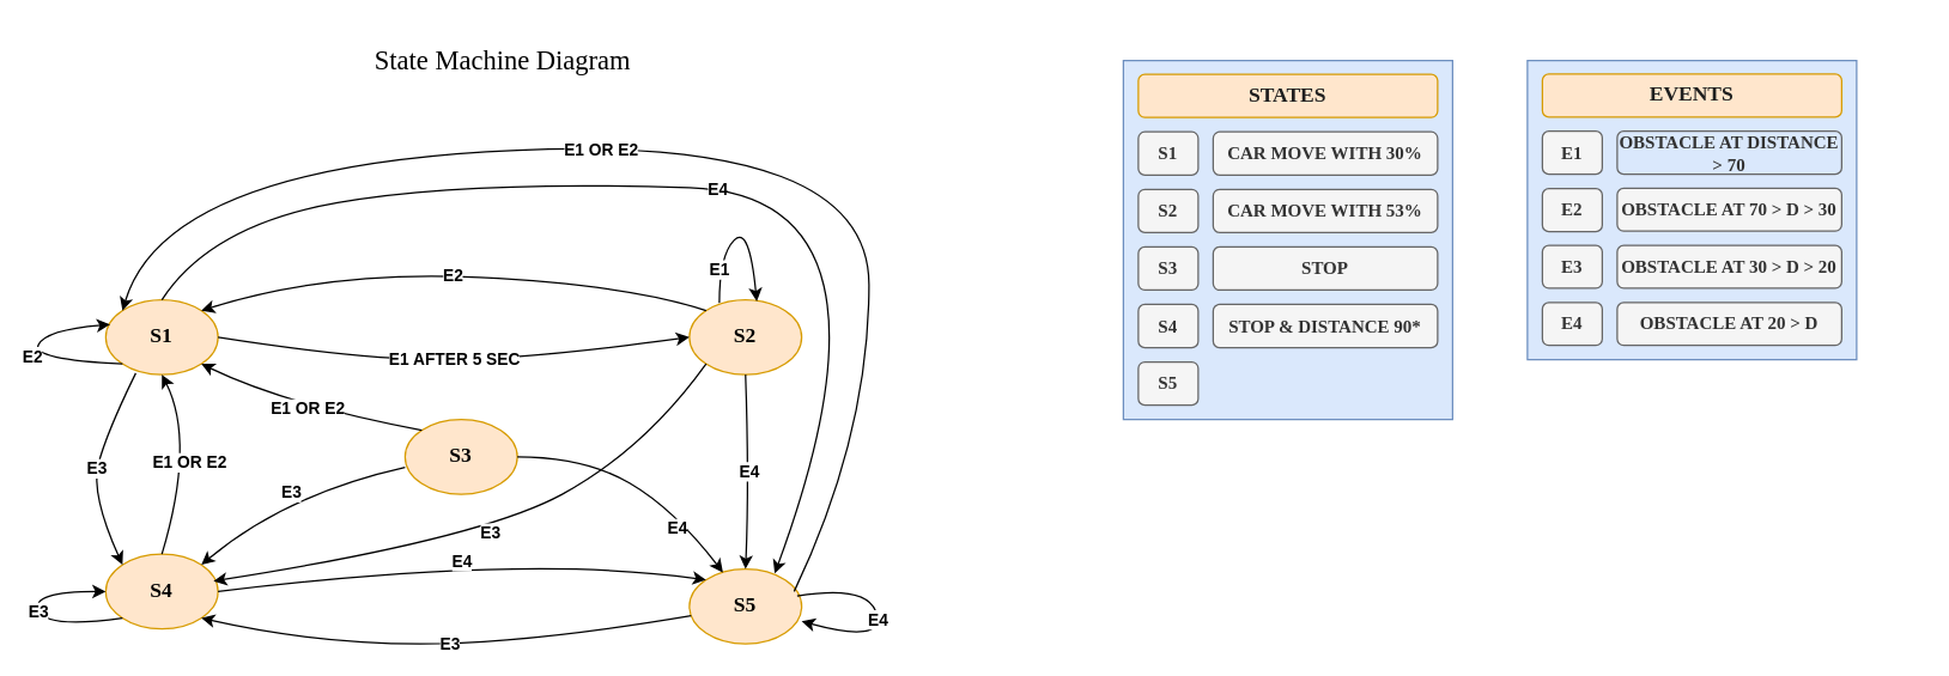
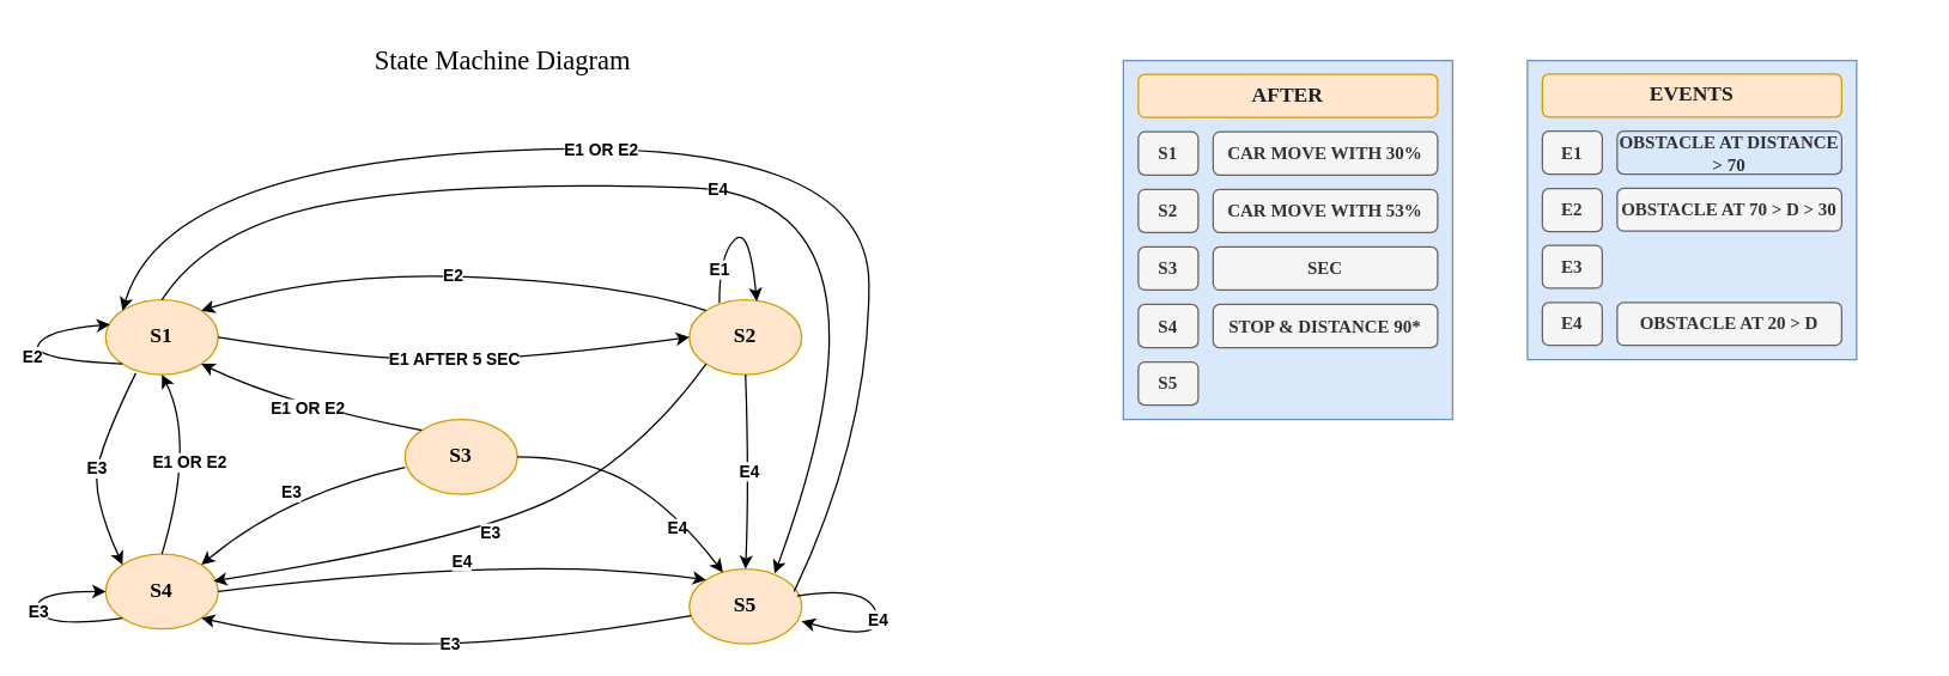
  <mxCell id="0" />
  <mxCell id="1" parent="0" />
  <mxCell id="2" value="&lt;font style=&quot;font-size: 14px;&quot; face=&quot;Calibri&quot;&gt;&lt;b&gt;S3&lt;/b&gt;&lt;/font&gt;" style="ellipse;whiteSpace=wrap;html=1;rounded=0;shadow=0;comic=0;labelBackgroundColor=none;strokeWidth=1;fontFamily=Verdana;fontSize=12;align=center;fillColor=#ffe6cc;strokeColor=#d79b00;" parent="1" vertex="1"><mxGeometry x="270" y="280" width="75" height="50" as="geometry" /></mxCell>
  <mxCell id="3" value="&lt;font style=&quot;font-size: 14px;&quot; face=&quot;Calibri&quot;&gt;&lt;b&gt;S1&lt;/b&gt;&lt;/font&gt;" style="ellipse;whiteSpace=wrap;html=1;rounded=0;shadow=0;comic=0;labelBackgroundColor=none;strokeWidth=1;fontFamily=Verdana;fontSize=12;align=center;fillColor=#ffe6cc;strokeColor=#d79b00;" parent="1" vertex="1"><mxGeometry x="70" y="200" width="75" height="50" as="geometry" /></mxCell>
  <mxCell id="4" value="&lt;font style=&quot;font-size: 14px;&quot; face=&quot;Calibri&quot;&gt;&lt;b&gt;S2&lt;/b&gt;&lt;/font&gt;" style="ellipse;whiteSpace=wrap;html=1;rounded=0;shadow=0;comic=0;labelBackgroundColor=none;strokeWidth=1;fontFamily=Verdana;fontSize=12;align=center;fillColor=#ffe6cc;strokeColor=#d79b00;" parent="1" vertex="1"><mxGeometry x="460" y="200" width="75" height="50" as="geometry" /></mxCell>
  <mxCell id="5" value="&lt;font style=&quot;font-size: 14px;&quot; face=&quot;Calibri&quot;&gt;&lt;b&gt;S4&lt;/b&gt;&lt;/font&gt;" style="ellipse;whiteSpace=wrap;html=1;rounded=0;shadow=0;comic=0;labelBackgroundColor=none;strokeWidth=1;fontFamily=Verdana;fontSize=12;align=center;fillColor=#ffe6cc;strokeColor=#d79b00;" parent="1" vertex="1"><mxGeometry x="70" y="370" width="75" height="50" as="geometry" /></mxCell>
  <mxCell id="6" value="&lt;font style=&quot;font-size: 14px;&quot; face=&quot;Calibri&quot;&gt;&lt;b&gt;S5&lt;/b&gt;&lt;/font&gt;" style="ellipse;whiteSpace=wrap;html=1;rounded=0;shadow=0;comic=0;labelBackgroundColor=none;strokeWidth=1;fontFamily=Verdana;fontSize=12;align=center;fillColor=#ffe6cc;strokeColor=#d79b00;" parent="1" vertex="1"><mxGeometry x="460" y="380" width="75" height="50" as="geometry" /></mxCell>
  <mxCell id="7" value="&lt;span&gt;E1 AFTER 5 SEC&lt;/span&gt;" style="curved=1;endArrow=classic;html=1;rounded=0;exitX=1;exitY=0.5;exitDx=0;exitDy=0;entryX=0;entryY=0.5;entryDx=0;entryDy=0;fontFamily=Helvetica;fontStyle=1" parent="1" source="3" target="4" edge="1"><mxGeometry width="50" height="50" relative="1" as="geometry"><mxPoint x="300" y="340" as="sourcePoint" /><mxPoint x="350" y="290" as="targetPoint" /><Array as="points"><mxPoint x="240" y="240" /><mxPoint x="350" y="240" /></Array></mxGeometry></mxCell>
  <mxCell id="8" value="E2" style="curved=1;endArrow=classic;html=1;rounded=0;exitX=0;exitY=0;exitDx=0;exitDy=0;entryX=1;entryY=0;entryDx=0;entryDy=0;fontStyle=1" parent="1" source="4" target="3" edge="1"><mxGeometry width="50" height="50" relative="1" as="geometry"><mxPoint x="300" y="340" as="sourcePoint" /><mxPoint x="350" y="290" as="targetPoint" /><Array as="points"><mxPoint x="420" y="190" /><mxPoint x="220" y="180" /></Array></mxGeometry></mxCell>
  <mxCell id="9" value="E2" style="curved=1;endArrow=classic;html=1;rounded=0;exitX=0;exitY=1;exitDx=0;exitDy=0;entryX=0.039;entryY=0.329;entryDx=0;entryDy=0;entryPerimeter=0;fontStyle=1" parent="1" source="3" target="3" edge="1"><mxGeometry width="50" height="50" relative="1" as="geometry"><mxPoint x="10" y="180" as="sourcePoint" /><mxPoint x="60" y="130" as="targetPoint" /><Array as="points"><mxPoint x="20" y="240" /><mxPoint x="30" y="220" /></Array></mxGeometry></mxCell>
  <mxCell id="10" value="E1 OR E2" style="curved=1;endArrow=classic;html=1;rounded=0;exitX=0.5;exitY=0;exitDx=0;exitDy=0;entryX=0.5;entryY=1;entryDx=0;entryDy=0;fontStyle=1" parent="1" source="5" target="3" edge="1"><mxGeometry width="50" height="50" relative="1" as="geometry"><mxPoint x="100" y="345" as="sourcePoint" /><mxPoint x="150" y="295" as="targetPoint" /><Array as="points"><mxPoint x="130" y="295" /></Array></mxGeometry></mxCell>
  <mxCell id="11" value="E3" style="curved=1;endArrow=classic;html=1;rounded=0;exitX=0.267;exitY=0.98;exitDx=0;exitDy=0;exitPerimeter=0;entryX=0;entryY=0;entryDx=0;entryDy=0;fontStyle=1" parent="1" source="3" target="5" edge="1"><mxGeometry width="50" height="50" relative="1" as="geometry"><mxPoint x="-60" y="350" as="sourcePoint" /><mxPoint x="-10" y="300" as="targetPoint" /><Array as="points"><mxPoint x="70" y="290" /><mxPoint x="60" y="330" /></Array></mxGeometry></mxCell>
  <mxCell id="12" value="E3" style="curved=1;endArrow=classic;html=1;rounded=0;entryX=0;entryY=0.5;entryDx=0;entryDy=0;exitX=0;exitY=1;exitDx=0;exitDy=0;fontStyle=1" parent="1" source="5" target="5" edge="1"><mxGeometry width="50" height="50" relative="1" as="geometry"><mxPoint x="-20" y="450" as="sourcePoint" /><mxPoint x="30" y="400" as="targetPoint" /><Array as="points"><mxPoint x="30" y="420" /><mxPoint x="20" y="395" /></Array></mxGeometry></mxCell>
  <mxCell id="13" value="E1 OR E2" style="curved=1;endArrow=classic;html=1;rounded=0;exitX=0;exitY=0;exitDx=0;exitDy=0;entryX=1;entryY=1;entryDx=0;entryDy=0;fontStyle=1" parent="1" source="2" target="3" edge="1"><mxGeometry width="50" height="50" relative="1" as="geometry"><mxPoint x="190" y="280" as="sourcePoint" /><mxPoint x="240" y="230" as="targetPoint" /><Array as="points"><mxPoint x="190" y="270" /></Array></mxGeometry></mxCell>
  <mxCell id="14" value="E3" style="curved=1;endArrow=classic;html=1;rounded=0;exitX=0;exitY=0.64;exitDx=0;exitDy=0;exitPerimeter=0;entryX=1;entryY=0;entryDx=0;entryDy=0;fontStyle=1" parent="1" source="2" target="5" edge="1"><mxGeometry width="50" height="50" relative="1" as="geometry"><mxPoint x="170" y="420" as="sourcePoint" /><mxPoint x="220" y="370" as="targetPoint" /><Array as="points"><mxPoint x="190" y="330" /></Array></mxGeometry></mxCell>
  <mxCell id="15" value="E4" style="curved=1;endArrow=classic;html=1;rounded=0;exitX=1;exitY=0.5;exitDx=0;exitDy=0;entryX=0.299;entryY=0.046;entryDx=0;entryDy=0;entryPerimeter=0;fontStyle=1" parent="1" source="2" target="6" edge="1"><mxGeometry x="0.501" y="-6" width="50" height="50" relative="1" as="geometry"><mxPoint x="400" y="310" as="sourcePoint" /><mxPoint x="450" y="260" as="targetPoint" /><Array as="points"><mxPoint x="390" y="305" /><mxPoint x="450" y="340" /></Array><mxPoint as="offset" /></mxGeometry></mxCell>
  <mxCell id="16" value="E4" style="curved=1;endArrow=classic;html=1;rounded=0;exitX=0.96;exitY=0.36;exitDx=0;exitDy=0;exitPerimeter=0;entryX=1;entryY=0.7;entryDx=0;entryDy=0;entryPerimeter=0;fontStyle=1" parent="1" source="6" target="6" edge="1"><mxGeometry width="50" height="50" relative="1" as="geometry"><mxPoint x="560" y="370" as="sourcePoint" /><mxPoint x="610" y="320" as="targetPoint" /><Array as="points"><mxPoint x="580" y="390" /><mxPoint x="590" y="430" /></Array></mxGeometry></mxCell>
  <mxCell id="17" value="E4" style="curved=1;endArrow=classic;html=1;rounded=0;exitX=0.5;exitY=1;exitDx=0;exitDy=0;entryX=0.5;entryY=0;entryDx=0;entryDy=0;fontStyle=1" parent="1" source="4" target="6" edge="1"><mxGeometry width="50" height="50" relative="1" as="geometry"><mxPoint x="560" y="260" as="sourcePoint" /><mxPoint x="610" y="210" as="targetPoint" /><Array as="points"><mxPoint x="500" y="320" /></Array></mxGeometry></mxCell>
  <mxCell id="18" value="E4" style="curved=1;endArrow=classic;html=1;rounded=0;exitX=0.5;exitY=0;exitDx=0;exitDy=0;entryX=0.76;entryY=0.06;entryDx=0;entryDy=0;entryPerimeter=0;fontStyle=1" parent="1" source="3" target="6" edge="1"><mxGeometry width="50" height="50" relative="1" as="geometry"><mxPoint x="130" y="150" as="sourcePoint" /><mxPoint x="180" y="100" as="targetPoint" /><Array as="points"><mxPoint x="140" y="150" /><mxPoint x="310" y="120" /><mxPoint x="610" y="130" /></Array></mxGeometry></mxCell>
  <mxCell id="19" value="&lt;span&gt;E1 OR E2&lt;/span&gt;" style="curved=1;endArrow=classic;html=1;rounded=0;exitX=0.933;exitY=0.3;exitDx=0;exitDy=0;exitPerimeter=0;entryX=0;entryY=0;entryDx=0;entryDy=0;fontStyle=1" parent="1" source="6" target="3" edge="1"><mxGeometry x="0.118" y="2" width="50" height="50" relative="1" as="geometry"><mxPoint x="560" y="370" as="sourcePoint" /><mxPoint x="610" y="320" as="targetPoint" /><Array as="points"><mxPoint x="580" y="290" /><mxPoint x="580" y="90" /><mxPoint x="110" y="110" /></Array><mxPoint as="offset" /></mxGeometry></mxCell>
  <mxCell id="20" value="E4" style="curved=1;endArrow=classic;html=1;rounded=0;exitX=1;exitY=0.5;exitDx=0;exitDy=0;entryX=0;entryY=0;entryDx=0;entryDy=0;fontStyle=1" parent="1" source="5" target="6" edge="1"><mxGeometry width="50" height="50" relative="1" as="geometry"><mxPoint x="300" y="380" as="sourcePoint" /><mxPoint x="350" y="330" as="targetPoint" /><Array as="points"><mxPoint x="350" y="370" /></Array></mxGeometry></mxCell>
  <mxCell id="21" value="E3" style="curved=1;endArrow=classic;html=1;rounded=0;entryX=1;entryY=1;entryDx=0;entryDy=0;fontStyle=1" parent="1" source="6" target="5" edge="1"><mxGeometry x="-0.015" width="50" height="50" relative="1" as="geometry"><mxPoint x="190" y="460" as="sourcePoint" /><mxPoint x="240" y="410" as="targetPoint" /><Array as="points"><mxPoint x="350" y="430" /><mxPoint x="210" y="430" /></Array><mxPoint as="offset" /></mxGeometry></mxCell>
  <mxCell id="22" value="E3" style="curved=1;endArrow=classic;html=1;rounded=0;exitX=0;exitY=1;exitDx=0;exitDy=0;entryX=0.96;entryY=0.36;entryDx=0;entryDy=0;entryPerimeter=0;fontStyle=1" parent="1" source="4" target="5" edge="1"><mxGeometry width="50" height="50" relative="1" as="geometry"><mxPoint x="360" y="290" as="sourcePoint" /><mxPoint x="410" y="240" as="targetPoint" /><Array as="points"><mxPoint x="430" y="300" /><mxPoint x="320" y="360" /></Array></mxGeometry></mxCell>
  <mxCell id="23" value="E1" style="curved=1;endArrow=classic;html=1;rounded=0;exitX=0.267;exitY=0.04;exitDx=0;exitDy=0;exitPerimeter=0;entryX=0.6;entryY=0.02;entryDx=0;entryDy=0;entryPerimeter=0;fontStyle=1" parent="1" source="4" target="4" edge="1"><mxGeometry x="-0.606" width="50" height="50" relative="1" as="geometry"><mxPoint x="440" y="180" as="sourcePoint" /><mxPoint x="490" y="130" as="targetPoint" /><Array as="points"><mxPoint x="480" y="170" /><mxPoint x="500" y="150" /></Array><mxPoint as="offset" /></mxGeometry></mxCell>
  <mxCell id="24" value="" style="group" parent="1" vertex="1" connectable="0"><mxGeometry x="730" y="30" width="250" height="250" as="geometry" /></mxCell>
  <mxCell id="25" value="" style="rounded=0;whiteSpace=wrap;html=1;fillColor=#dae8fc;strokeColor=#6c8ebf;" parent="24" vertex="1"><mxGeometry x="20" y="10" width="220" height="240" as="geometry" /></mxCell>
- <mxCell id="26" value="&lt;font style=&quot;font-size: 14px;&quot; color=&quot;#1f1f1f&quot; face=&quot;Calibri&quot;&gt;&lt;b&gt;STATES&lt;/b&gt;&lt;/font&gt;" style="rounded=1;whiteSpace=wrap;html=1;fillColor=#ffe6cc;strokeColor=#d79b00;" parent="24" vertex="1"><mxGeometry x="30" y="19.23" width="200" height="28.85" as="geometry" /></mxCell>
+ <mxCell id="26" value="&lt;font style=&quot;font-size: 14px;&quot; color=&quot;#1f1f1f&quot; face=&quot;Calibri&quot;&gt;&lt;b&gt;AFTER&lt;/b&gt;&lt;/font&gt;" style="rounded=1;whiteSpace=wrap;html=1;fillColor=#ffe6cc;strokeColor=#d79b00;" parent="24" vertex="1"><mxGeometry x="30" y="19.23" width="200" height="28.85" as="geometry" /></mxCell>
  <mxCell id="27" value="&lt;font face=&quot;Calibri&quot;&gt;&lt;b&gt;S1&lt;/b&gt;&lt;/font&gt;" style="rounded=1;whiteSpace=wrap;html=1;fillColor=#f5f5f5;strokeColor=#666666;fontColor=#333333;" parent="24" vertex="1"><mxGeometry x="30" y="57.692" width="40" height="28.846" as="geometry" /></mxCell>
  <mxCell id="28" value="&lt;font face=&quot;Calibri&quot;&gt;&lt;b&gt;CAR MOVE WITH 53%&lt;/b&gt;&lt;/font&gt;" style="rounded=1;whiteSpace=wrap;html=1;fillColor=#f5f5f5;fontColor=#333333;strokeColor=#666666;" parent="24" vertex="1"><mxGeometry x="80" y="96.154" width="150" height="28.846" as="geometry" /></mxCell>
- <mxCell id="29" value="&lt;font face=&quot;Calibri&quot;&gt;&lt;b&gt;STOP&lt;/b&gt;&lt;/font&gt;" style="rounded=1;whiteSpace=wrap;html=1;fillColor=#f5f5f5;fontColor=#333333;strokeColor=#666666;" parent="24" vertex="1"><mxGeometry x="80" y="134.615" width="150" height="28.846" as="geometry" /></mxCell>
+ <mxCell id="29" value="&lt;font face=&quot;Calibri&quot;&gt;&lt;b&gt;SEC&lt;/b&gt;&lt;/font&gt;" style="rounded=1;whiteSpace=wrap;html=1;fillColor=#f5f5f5;fontColor=#333333;strokeColor=#666666;" parent="24" vertex="1"><mxGeometry x="80" y="134.615" width="150" height="28.846" as="geometry" /></mxCell>
  <mxCell id="30" value="&lt;font face=&quot;Calibri&quot;&gt;&lt;b&gt;STOP &amp;amp; DISTANCE 90*&lt;/b&gt;&lt;/font&gt;" style="rounded=1;whiteSpace=wrap;html=1;fillColor=#f5f5f5;fontColor=#333333;strokeColor=#666666;" parent="24" vertex="1"><mxGeometry x="80" y="173.077" width="150" height="28.846" as="geometry" /></mxCell>
  <mxCell id="31" value="&lt;font face=&quot;Calibri&quot;&gt;&lt;b&gt;CAR MOVE WITH 30%&lt;/b&gt;&lt;/font&gt;" style="rounded=1;whiteSpace=wrap;html=1;fillColor=#f5f5f5;fontColor=#333333;strokeColor=#666666;" parent="24" vertex="1"><mxGeometry x="80" y="57.692" width="150" height="28.846" as="geometry" /></mxCell>
  <mxCell id="32" value="&lt;font face=&quot;Calibri&quot;&gt;&lt;b&gt;S2&lt;/b&gt;&lt;/font&gt;" style="rounded=1;whiteSpace=wrap;html=1;fillColor=#f5f5f5;fontColor=#333333;strokeColor=#666666;" vertex="1" parent="24"><mxGeometry x="30" y="96.154" width="40" height="28.846" as="geometry" /></mxCell>
  <mxCell id="33" value="&lt;font face=&quot;Calibri&quot;&gt;&lt;b&gt;S5&lt;/b&gt;&lt;/font&gt;" style="rounded=1;whiteSpace=wrap;html=1;fillColor=#f5f5f5;fontColor=#333333;strokeColor=#666666;" vertex="1" parent="24"><mxGeometry x="30" y="211.538" width="40" height="28.846" as="geometry" /></mxCell>
  <mxCell id="34" value="&lt;font face=&quot;Calibri&quot;&gt;&lt;b&gt;S4&lt;/b&gt;&lt;/font&gt;" style="rounded=1;whiteSpace=wrap;html=1;fillColor=#f5f5f5;fontColor=#333333;strokeColor=#666666;" vertex="1" parent="24"><mxGeometry x="30" y="173.077" width="40" height="28.846" as="geometry" /></mxCell>
  <mxCell id="35" value="&lt;font face=&quot;Calibri&quot;&gt;&lt;b&gt;S3&lt;/b&gt;&lt;/font&gt;" style="rounded=1;whiteSpace=wrap;html=1;fillColor=#f5f5f5;fontColor=#333333;strokeColor=#666666;" vertex="1" parent="24"><mxGeometry x="30" y="134.615" width="40" height="28.846" as="geometry" /></mxCell>
  <mxCell id="36" value="" style="group" parent="1" vertex="1" connectable="0"><mxGeometry x="1000" y="30" width="280" height="210" as="geometry" /></mxCell>
  <mxCell id="37" value="" style="rounded=0;whiteSpace=wrap;html=1;fillColor=#dae8fc;strokeColor=#6c8ebf;container=0;" parent="36" vertex="1"><mxGeometry x="20" y="10" width="220" height="200" as="geometry" /></mxCell>
  <mxCell id="38" value="&lt;font face=&quot;Calibri&quot;&gt;&lt;b&gt;E1&lt;/b&gt;&lt;/font&gt;" style="rounded=1;whiteSpace=wrap;html=1;container=0;fillColor=#f5f5f5;fontColor=#333333;strokeColor=#666666;" parent="36" vertex="1"><mxGeometry x="30" y="57.273" width="40" height="28.636" as="geometry" /></mxCell>
  <mxCell id="39" value="&lt;font face=&quot;Calibri&quot;&gt;&lt;b&gt;OBSTACLE AT DISTANCE &amp;gt; 70&lt;/b&gt;&lt;/font&gt;" style="rounded=1;whiteSpace=wrap;html=1;container=0;fillColor=#dae8fc;fontColor=#333333;strokeColor=#666666;" parent="36" vertex="1"><mxGeometry x="80" y="57.273" width="150" height="28.636" as="geometry" /></mxCell>
  <mxCell id="40" value="&lt;font face=&quot;Calibri&quot;&gt;&lt;b&gt;OBSTACLE AT 70 &amp;gt; D &amp;gt; 30&lt;/b&gt;&lt;/font&gt;" style="rounded=1;whiteSpace=wrap;html=1;container=0;fillColor=#f5f5f5;fontColor=#333333;strokeColor=#666666;" parent="36" vertex="1"><mxGeometry x="80" y="95.455" width="150" height="28.636" as="geometry" /></mxCell>
- <mxCell id="41" value="&lt;font face=&quot;Calibri&quot;&gt;&lt;b&gt;OBSTACLE AT 30 &amp;gt; D &amp;gt; 20&lt;/b&gt;&lt;/font&gt;" style="rounded=1;whiteSpace=wrap;html=1;container=0;fillColor=#f5f5f5;fontColor=#333333;strokeColor=#666666;" parent="36" vertex="1"><mxGeometry x="80" y="133.636" width="150" height="28.636" as="geometry" /></mxCell>
  <mxCell id="42" value="&lt;font face=&quot;Calibri&quot;&gt;&lt;b&gt;OBSTACLE AT 20 &amp;gt; D&lt;/b&gt;&lt;/font&gt;" style="rounded=1;whiteSpace=wrap;html=1;container=0;fillColor=#f5f5f5;fontColor=#333333;strokeColor=#666666;" parent="36" vertex="1"><mxGeometry x="80" y="171.818" width="150" height="28.636" as="geometry" /></mxCell>
  <mxCell id="43" value="&lt;font style=&quot;font-size: 14px;&quot; color=&quot;#1f1f1f&quot; face=&quot;Calibri&quot;&gt;&lt;b&gt;EVENTS&lt;/b&gt;&lt;/font&gt;" style="rounded=1;whiteSpace=wrap;html=1;fillColor=#ffe6cc;strokeColor=#d79b00;" vertex="1" parent="36"><mxGeometry x="30" y="19.09" width="200" height="28.64" as="geometry" /></mxCell>
  <mxCell id="44" value="&lt;font face=&quot;Calibri&quot;&gt;&lt;b&gt;E4&lt;/b&gt;&lt;/font&gt;" style="rounded=1;whiteSpace=wrap;html=1;container=0;fillColor=#f5f5f5;fontColor=#333333;strokeColor=#666666;" vertex="1" parent="36"><mxGeometry x="30" y="171.818" width="40" height="28.636" as="geometry" /></mxCell>
  <mxCell id="45" value="&lt;font face=&quot;Calibri&quot;&gt;&lt;b&gt;E3&lt;/b&gt;&lt;/font&gt;" style="rounded=1;whiteSpace=wrap;html=1;container=0;fillColor=#f5f5f5;fontColor=#333333;strokeColor=#666666;" vertex="1" parent="36"><mxGeometry x="30" y="133.636" width="40" height="28.636" as="geometry" /></mxCell>
  <mxCell id="46" value="&lt;font face=&quot;Calibri&quot;&gt;&lt;b&gt;E2&lt;/b&gt;&lt;/font&gt;" style="rounded=1;whiteSpace=wrap;html=1;container=0;fillColor=#f5f5f5;fontColor=#333333;strokeColor=#666666;" vertex="1" parent="36"><mxGeometry x="30" y="95.685" width="40" height="28.636" as="geometry" /></mxCell>
  <mxCell id="47" value="&lt;font style=&quot;font-size: 18px;&quot; face=&quot;Calibri&quot;&gt;State Machine Diagram&lt;/font&gt;" style="text;html=1;align=center;verticalAlign=middle;resizable=0;points=[];autosize=1;strokeColor=none;fillColor=none;fontSize=16;" vertex="1" parent="1"><mxGeometry x="240" y="20" width="190" height="40" as="geometry" /></mxCell>
